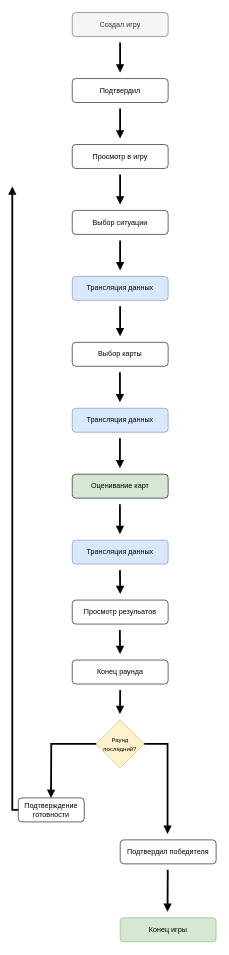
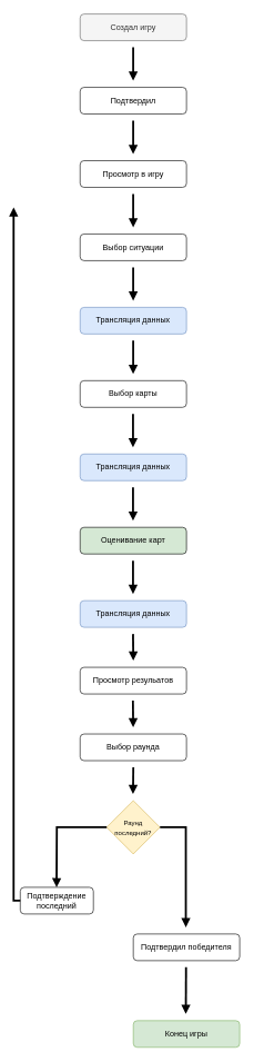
  <mxCell id="0" />
  <mxCell id="1" parent="0" />
  <mxCell id="2" value="Создал игру" style="rounded=1;whiteSpace=wrap;html=1;fillColor=#f5f5f5;fontColor=#333333;strokeColor=#666666;" vertex="1" parent="1"><mxGeometry x="120" y="20" width="160" height="40" as="geometry" /></mxCell>
  <mxCell id="3" value="Подтвердил" style="rounded=1;whiteSpace=wrap;html=1;" vertex="1" parent="1"><mxGeometry x="120" y="130" width="160" height="40" as="geometry" /></mxCell>
  <mxCell id="4" value="Просмотр в игру" style="rounded=1;whiteSpace=wrap;html=1;" vertex="1" parent="1"><mxGeometry x="120" y="240" width="160" height="40" as="geometry" /></mxCell>
  <mxCell id="5" value="Трансляция данных" style="rounded=1;whiteSpace=wrap;html=1;fillColor=#dae8fc;strokeColor=#6c8ebf;" vertex="1" parent="1"><mxGeometry x="120" y="460" width="160" height="40" as="geometry" /></mxCell>
  <mxCell id="6" value="Выбор ситуации" style="rounded=1;whiteSpace=wrap;html=1;" vertex="1" parent="1"><mxGeometry x="120" y="350" width="160" height="40" as="geometry" /></mxCell>
  <mxCell id="7" value="Выбор карты" style="rounded=1;whiteSpace=wrap;html=1;" vertex="1" parent="1"><mxGeometry x="120" y="570" width="160" height="40" as="geometry" /></mxCell>
  <mxCell id="8" value="Трансляция данных" style="rounded=1;whiteSpace=wrap;html=1;fillColor=#dae8fc;strokeColor=#6c8ebf;" vertex="1" parent="1"><mxGeometry x="120" y="680" width="160" height="40" as="geometry" /></mxCell>
  <mxCell id="9" value="Оценивание карт" style="rounded=1;whiteSpace=wrap;html=1;fillColor=#d5e8d4;" vertex="1" parent="1"><mxGeometry x="120" y="790" width="160" height="40" as="geometry" /></mxCell>
  <mxCell id="10" value="Трансляция данных" style="rounded=1;whiteSpace=wrap;html=1;fillColor=#dae8fc;strokeColor=#6c8ebf;" vertex="1" parent="1"><mxGeometry x="120" y="900" width="160" height="40" as="geometry" /></mxCell>
- <mxCell id="11" value="Конец раунда" style="rounded=1;whiteSpace=wrap;html=1;" vertex="1" parent="1"><mxGeometry x="120" y="1100" width="160" height="40" as="geometry" /></mxCell>
- <mxCell id="12" value="Подтверждение готовности" style="rounded=1;whiteSpace=wrap;html=1;" vertex="1" parent="1"><mxGeometry x="30" y="1330" width="110" height="40" as="geometry" /></mxCell>
+ <mxCell id="11" value="Выбор раунда" style="rounded=1;whiteSpace=wrap;html=1;" vertex="1" parent="1"><mxGeometry x="120" y="1100" width="160" height="40" as="geometry" /></mxCell>
+ <mxCell id="12" value="Подтверждение последний" style="rounded=1;whiteSpace=wrap;html=1;" vertex="1" parent="1"><mxGeometry x="30" y="1330" width="110" height="40" as="geometry" /></mxCell>
  <mxCell id="13" value="" style="endArrow=block;html=1;rounded=0;strokeWidth=3;endFill=1;exitX=1;exitY=0.5;exitDx=0;exitDy=0;" edge="1" parent="1" source="23"><mxGeometry width="50" height="50" relative="1" as="geometry"><mxPoint x="279.17" y="1240" as="sourcePoint" /><mxPoint x="279" y="1390" as="targetPoint" /><Array as="points"><mxPoint x="279" y="1240" /></Array></mxGeometry></mxCell>
  <mxCell id="14" value="" style="endArrow=block;html=1;rounded=0;strokeWidth=3;endFill=1;" edge="1" parent="1"><mxGeometry width="50" height="50" relative="1" as="geometry"><mxPoint x="199.58" y="950" as="sourcePoint" /><mxPoint x="200" y="990" as="targetPoint" /></mxGeometry></mxCell>
  <mxCell id="15" value="" style="endArrow=block;html=1;rounded=0;strokeWidth=3;endFill=1;" edge="1" parent="1"><mxGeometry width="50" height="50" relative="1" as="geometry"><mxPoint x="199.58" y="840" as="sourcePoint" /><mxPoint x="199.58" y="890" as="targetPoint" /></mxGeometry></mxCell>
  <mxCell id="16" value="" style="endArrow=block;html=1;rounded=0;strokeWidth=3;endFill=1;" edge="1" parent="1"><mxGeometry width="50" height="50" relative="1" as="geometry"><mxPoint x="199.58" y="730" as="sourcePoint" /><mxPoint x="199.58" y="780" as="targetPoint" /></mxGeometry></mxCell>
  <mxCell id="17" value="" style="endArrow=block;html=1;rounded=0;strokeWidth=3;endFill=1;" edge="1" parent="1"><mxGeometry width="50" height="50" relative="1" as="geometry"><mxPoint x="199.58" y="620" as="sourcePoint" /><mxPoint x="199.58" y="670" as="targetPoint" /></mxGeometry></mxCell>
  <mxCell id="18" value="" style="endArrow=block;html=1;rounded=0;strokeWidth=3;endFill=1;" edge="1" parent="1"><mxGeometry width="50" height="50" relative="1" as="geometry"><mxPoint x="199.83" y="510" as="sourcePoint" /><mxPoint x="199.83" y="560" as="targetPoint" /></mxGeometry></mxCell>
  <mxCell id="19" value="" style="endArrow=block;html=1;rounded=0;strokeWidth=3;endFill=1;" edge="1" parent="1"><mxGeometry width="50" height="50" relative="1" as="geometry"><mxPoint x="199.83" y="400" as="sourcePoint" /><mxPoint x="199.83" y="450" as="targetPoint" /></mxGeometry></mxCell>
  <mxCell id="20" value="" style="endArrow=block;html=1;rounded=0;strokeWidth=3;endFill=1;" edge="1" parent="1"><mxGeometry width="50" height="50" relative="1" as="geometry"><mxPoint x="199.83" y="290" as="sourcePoint" /><mxPoint x="199.83" y="340" as="targetPoint" /></mxGeometry></mxCell>
  <mxCell id="21" value="" style="endArrow=block;html=1;rounded=0;strokeWidth=3;endFill=1;" edge="1" parent="1"><mxGeometry width="50" height="50" relative="1" as="geometry"><mxPoint x="199.83" y="180" as="sourcePoint" /><mxPoint x="199.83" y="230" as="targetPoint" /></mxGeometry></mxCell>
  <mxCell id="22" value="" style="endArrow=block;html=1;rounded=0;strokeWidth=3;endFill=1;" edge="1" parent="1"><mxGeometry width="50" height="50" relative="1" as="geometry"><mxPoint x="199.83" y="70" as="sourcePoint" /><mxPoint x="199.83" y="120" as="targetPoint" /></mxGeometry></mxCell>
  <mxCell id="23" value="&lt;font style=&quot;font-size: 10px;&quot;&gt;Раунд последний?&lt;/font&gt;" style="rhombus;whiteSpace=wrap;html=1;fillColor=#fff2cc;strokeColor=#d6b656;" vertex="1" parent="1"><mxGeometry x="160" y="1200" width="80" height="80" as="geometry" /></mxCell>
  <mxCell id="24" value="" style="endArrow=block;html=1;rounded=0;strokeWidth=3;endFill=1;" edge="1" parent="1"><mxGeometry width="50" height="50" relative="1" as="geometry"><mxPoint x="200" y="1150" as="sourcePoint" /><mxPoint x="199.58" y="1190" as="targetPoint" /></mxGeometry></mxCell>
  <mxCell id="25" value="" style="endArrow=block;html=1;rounded=0;strokeWidth=3;endFill=1;exitX=0;exitY=0.5;exitDx=0;exitDy=0;" edge="1" parent="1" source="12"><mxGeometry width="50" height="50" relative="1" as="geometry"><mxPoint x="60" y="1135" as="sourcePoint" /><mxPoint x="20" y="310" as="targetPoint" /><Array as="points"><mxPoint x="20" y="1350" /><mxPoint x="20" y="1270" /><mxPoint x="20" y="1160" /></Array></mxGeometry></mxCell>
  <mxCell id="26" value="" style="endArrow=block;html=1;rounded=0;strokeWidth=3;endFill=1;exitX=0;exitY=0.5;exitDx=0;exitDy=0;" edge="1" parent="1" source="23"><mxGeometry width="50" height="50" relative="1" as="geometry"><mxPoint x="84.58" y="1280" as="sourcePoint" /><mxPoint x="84.58" y="1330" as="targetPoint" /><Array as="points"><mxPoint x="85" y="1240" /></Array></mxGeometry></mxCell>
  <mxCell id="27" value="Подтвердил победителя" style="rounded=1;whiteSpace=wrap;html=1;" vertex="1" parent="1"><mxGeometry x="200" y="1400" width="160" height="40" as="geometry" /></mxCell>
  <mxCell id="28" value="Конец игры" style="rounded=1;whiteSpace=wrap;html=1;fillColor=#d5e8d4;strokeColor=#82b366;" vertex="1" parent="1"><mxGeometry x="200" y="1530" width="160" height="40" as="geometry" /></mxCell>
  <mxCell id="29" value="" style="endArrow=block;html=1;rounded=0;strokeWidth=3;endFill=1;" edge="1" parent="1"><mxGeometry width="50" height="50" relative="1" as="geometry"><mxPoint x="279.31" y="1450" as="sourcePoint" /><mxPoint x="279" y="1520" as="targetPoint" /></mxGeometry></mxCell>
  <mxCell id="30" value="Просмотр резульатов" style="rounded=1;whiteSpace=wrap;html=1;" vertex="1" parent="1"><mxGeometry x="120" y="1000" width="160" height="40" as="geometry" /></mxCell>
  <mxCell id="31" value="" style="endArrow=block;html=1;rounded=0;strokeWidth=3;endFill=1;" edge="1" parent="1"><mxGeometry width="50" height="50" relative="1" as="geometry"><mxPoint x="199.43" y="1050" as="sourcePoint" /><mxPoint x="199.85" y="1090" as="targetPoint" /></mxGeometry></mxCell>
